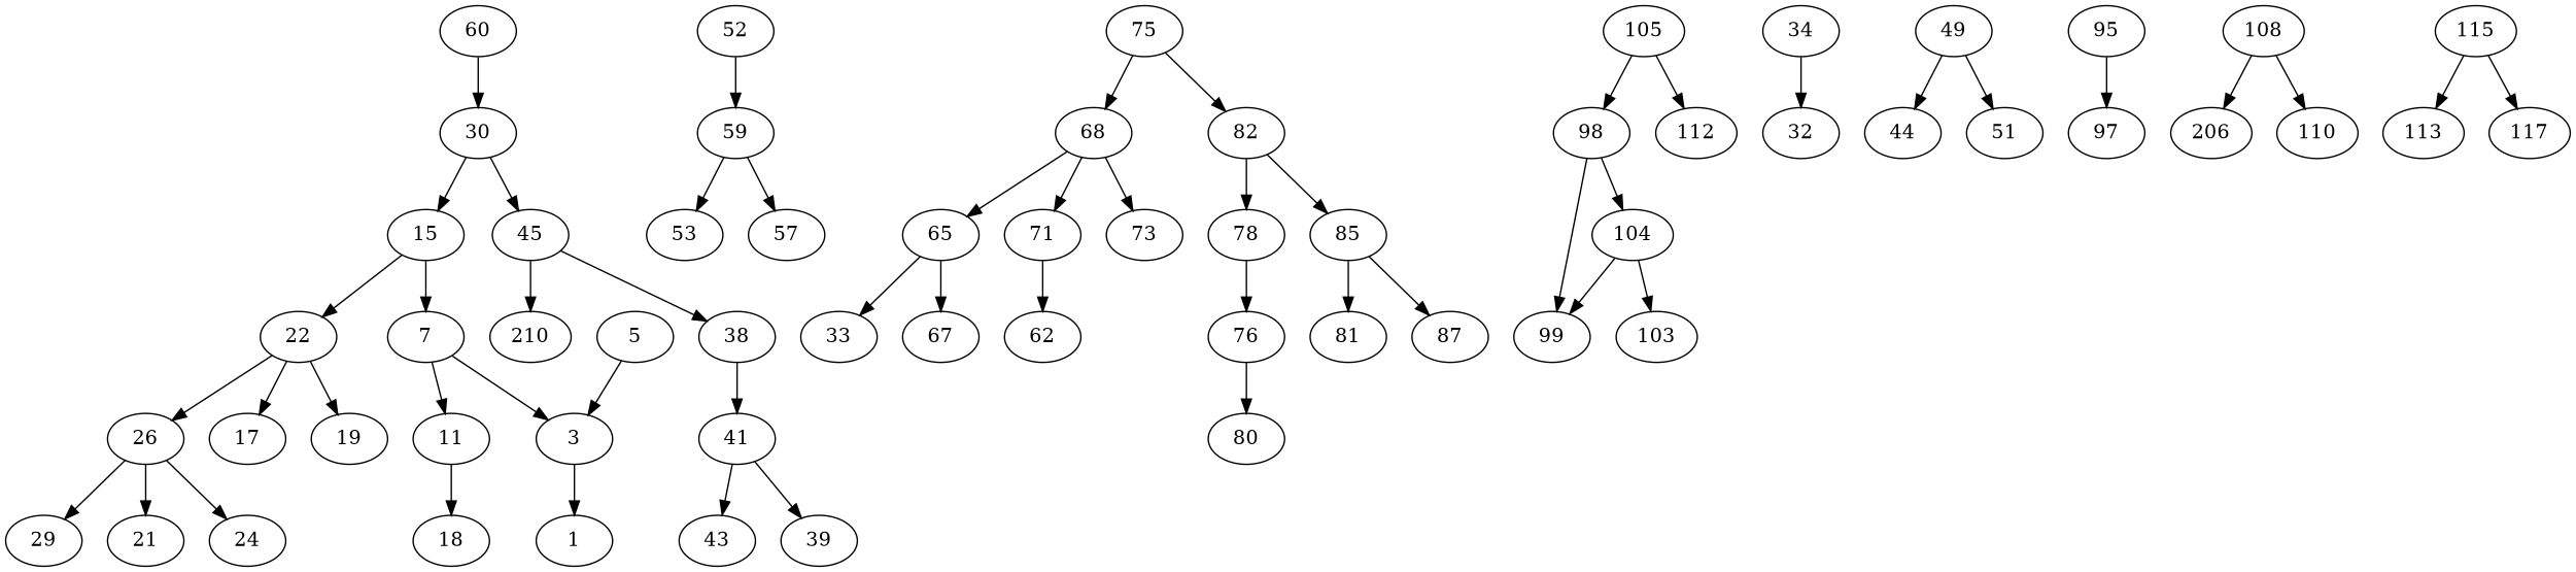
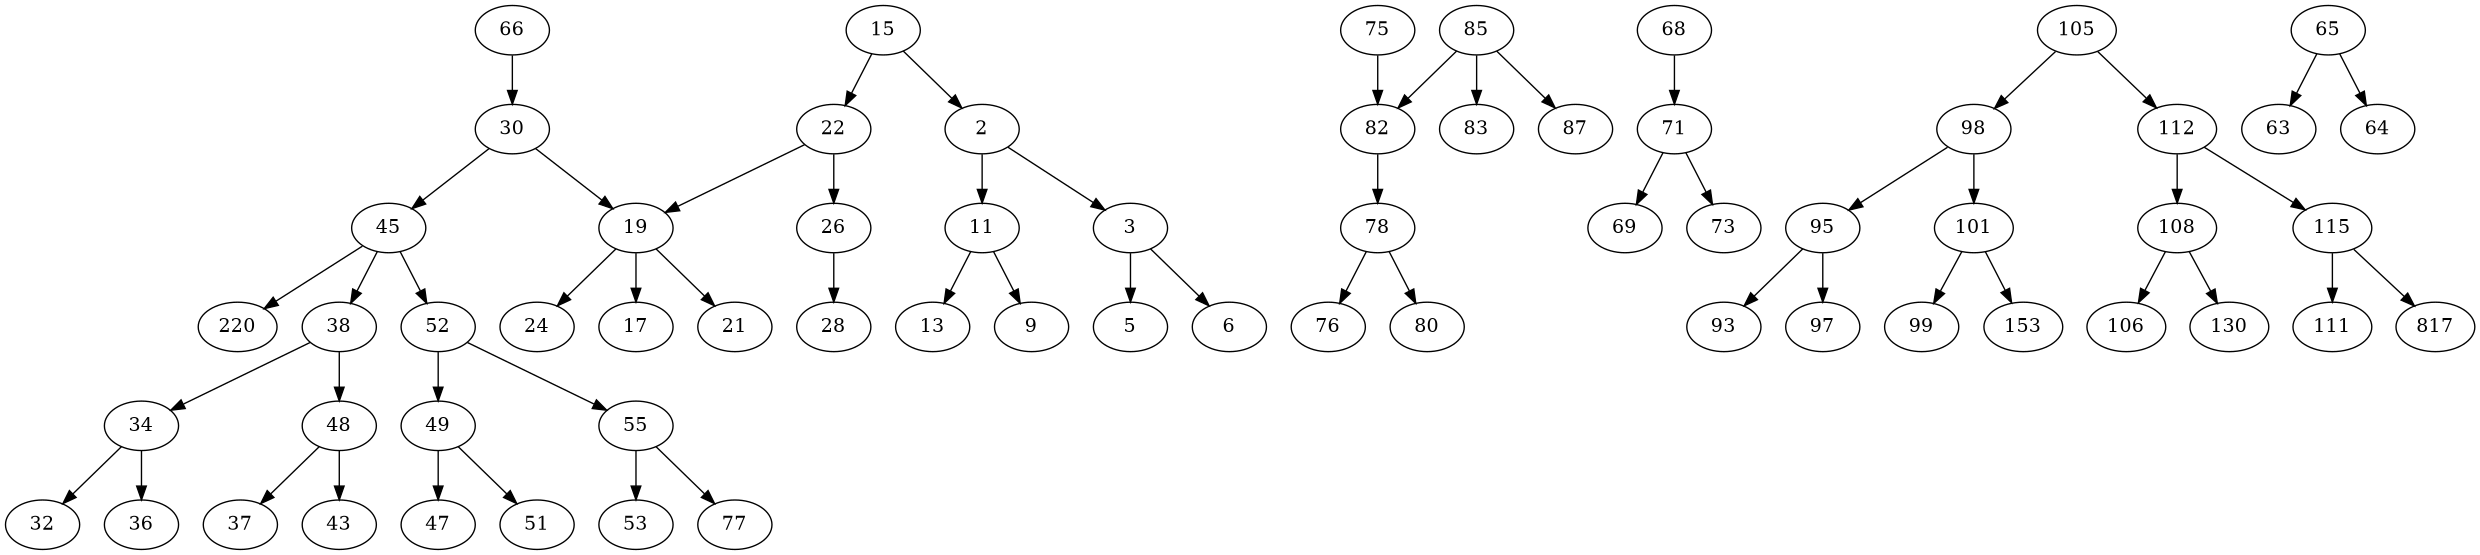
  digraph {
-   60
+   60 [label=66]
    30
    15
    45
-   7
+   7 [label=2]
    22
    38
    52
-   210
+   210 [label=220]
    75
    68
    82
    105
    98
    112
    3
    11
    19
    26
    34
-   41
+   41 [label=48]
    49
-   55 [label=59]
+   55
    65
    71
    78
    85
    95
-   101 [label=104]
+   101
    108
    115
-   1
+   1 [label=6]
    5
-   13 [label=18]
+   9
+   13
    17
    21
    24
-   28 [label=29]
+   28
    32
-   39
+   36
+   39 [label=37]
    43
-   47 [label=44]
+   47
    51
    53
-   57
-   63 [label=33]
-   67
-   69 [label=62]
+   57 [label=77]
+   63
+   67 [label=64]
+   69
    73
    76
    80
-   83 [label=81]
+   83
    87
+   93
    97
    99
-   103
-   106 [label=206]
-   110
-   113
-   117
+   103 [label=153]
+   106
+   110 [label=130]
+   113 [label=111]
+   117 [label=817]
    60 -> 30
-   30 -> 15
+   30 -> 19
    30 -> 45
    15 -> 7
    15 -> 22
    45 -> 38
+   45 -> 52
    45 -> 210
    7 -> 3
    7 -> 11
    22 -> 19
    22 -> 26
+   38 -> 34
    38 -> 41
+   52 -> 49
    52 -> 55
-   75 -> 68
    75 -> 82
-   68 -> 65
    68 -> 71
    82 -> 78
-   82 -> 85
+   85 -> 82
    105 -> 98
    105 -> 112
-   98 -> 99
+   98 -> 95
    98 -> 101
+   112 -> 108
+   112 -> 115
    3 -> 1
-   5 -> 3
+   3 -> 5
+   11 -> 9
    11 -> 13
-   22 -> 17
-   26 -> 21
-   26 -> 24
+   19 -> 17
+   19 -> 21
+   19 -> 24
    26 -> 28
    34 -> 32
+   34 -> 36
    41 -> 39
    41 -> 43
    49 -> 47
    49 -> 51
    55 -> 53
    55 -> 57
    65 -> 63
    65 -> 67
    71 -> 69
-   68 -> 73
+   71 -> 73
    78 -> 76
-   76 -> 80
+   78 -> 80
    85 -> 83
    85 -> 87
+   95 -> 93
    95 -> 97
    101 -> 99
    101 -> 103
    108 -> 106
    108 -> 110
    115 -> 113
    115 -> 117
  }
